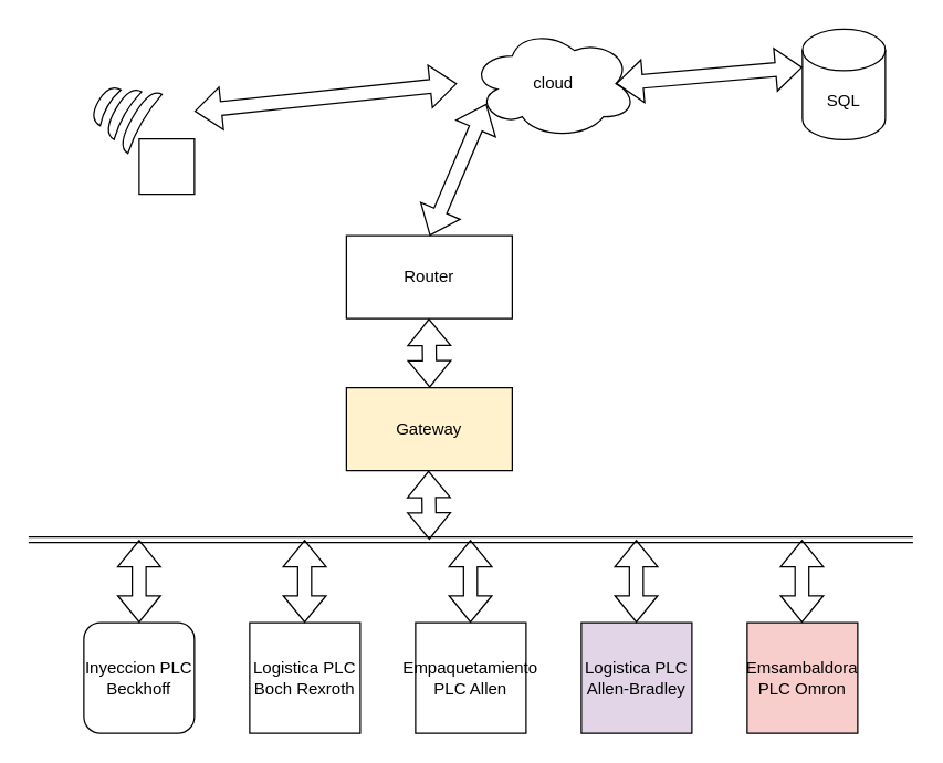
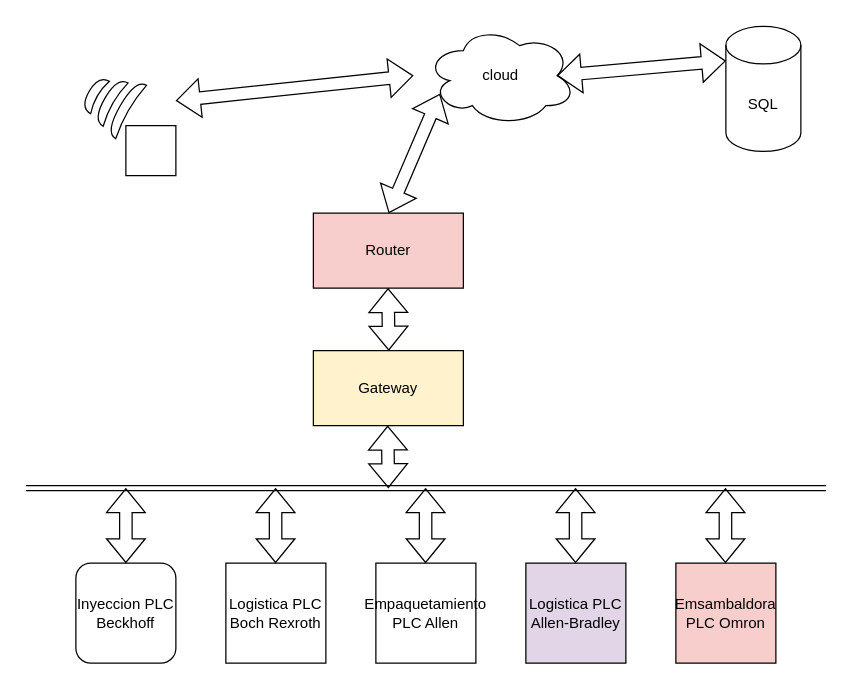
  <mxCell id="0" />
  <mxCell id="1" parent="0" />
  <mxCell id="2" value="cloud" style="ellipse;shape=cloud;whiteSpace=wrap;html=1;" vertex="1" parent="1"><mxGeometry x="340" y="20" width="120" height="80" as="geometry" /></mxCell>
  <mxCell id="3" value="" style="shape=link;html=1;rounded=0;" edge="1" parent="1"><mxGeometry width="100" relative="1" as="geometry"><mxPoint x="20" y="390" as="sourcePoint" /><mxPoint x="660" y="390" as="targetPoint" /></mxGeometry></mxCell>
  <mxCell id="4" value="Inyeccion PLC Beckhoff" style="whiteSpace=wrap;html=1;aspect=fixed;rounded=1;" vertex="1" parent="1"><mxGeometry x="60" y="450" width="80" height="80" as="geometry" /></mxCell>
  <mxCell id="5" value="Logistica PLC Boch Rexroth" style="whiteSpace=wrap;html=1;aspect=fixed;" vertex="1" parent="1"><mxGeometry x="180" y="450" width="80" height="80" as="geometry" /></mxCell>
  <mxCell id="6" value="Empaquetamiento PLC Allen" style="whiteSpace=wrap;html=1;aspect=fixed;" vertex="1" parent="1"><mxGeometry x="300" y="450" width="80" height="80" as="geometry" /></mxCell>
  <mxCell id="7" value="Logistica PLC Allen-Bradley" style="whiteSpace=wrap;html=1;aspect=fixed;fillColor=#e1d5e7;" vertex="1" parent="1"><mxGeometry x="420" y="450" width="80" height="80" as="geometry" /></mxCell>
  <mxCell id="8" value="Emsambaldora PLC Omron" style="whiteSpace=wrap;html=1;aspect=fixed;fillColor=#f8cecc;" vertex="1" parent="1"><mxGeometry x="540" y="450" width="80" height="80" as="geometry" /></mxCell>
  <mxCell id="9" value="Gateway" style="rounded=0;whiteSpace=wrap;html=1;fillColor=#fff2cc;" vertex="1" parent="1"><mxGeometry x="250" y="280" width="120" height="60" as="geometry" /></mxCell>
- <mxCell id="10" value="Router" style="rounded=0;whiteSpace=wrap;html=1;" vertex="1" parent="1"><mxGeometry x="250" y="170" width="120" height="60" as="geometry" /></mxCell>
+ <mxCell id="10" value="Router" style="rounded=0;whiteSpace=wrap;html=1;fillColor=#f8cecc;" vertex="1" parent="1"><mxGeometry x="250" y="170" width="120" height="60" as="geometry" /></mxCell>
  <mxCell id="11" value="" style="shape=flexArrow;endArrow=classic;startArrow=classic;html=1;rounded=0;exitX=0.5;exitY=0;exitDx=0;exitDy=0;" edge="1" parent="1" source="4"><mxGeometry width="100" height="100" relative="1" as="geometry"><mxPoint x="450" y="410" as="sourcePoint" /><mxPoint x="100" y="390" as="targetPoint" /></mxGeometry></mxCell>
  <mxCell id="12" value="" style="shape=flexArrow;endArrow=classic;startArrow=classic;html=1;rounded=0;exitX=0.5;exitY=0;exitDx=0;exitDy=0;" edge="1" parent="1"><mxGeometry width="100" height="100" relative="1" as="geometry"><mxPoint x="579.66" y="450" as="sourcePoint" /><mxPoint x="579.66" y="390" as="targetPoint" /></mxGeometry></mxCell>
  <mxCell id="13" value="" style="shape=flexArrow;endArrow=classic;startArrow=classic;html=1;rounded=0;exitX=0.5;exitY=0;exitDx=0;exitDy=0;" edge="1" parent="1"><mxGeometry width="100" height="100" relative="1" as="geometry"><mxPoint x="459.76" y="450" as="sourcePoint" /><mxPoint x="459.76" y="390" as="targetPoint" /></mxGeometry></mxCell>
  <mxCell id="14" value="" style="shape=flexArrow;endArrow=classic;startArrow=classic;html=1;rounded=0;exitX=0.5;exitY=0;exitDx=0;exitDy=0;" edge="1" parent="1"><mxGeometry width="100" height="100" relative="1" as="geometry"><mxPoint x="339.76" y="450" as="sourcePoint" /><mxPoint x="339.76" y="390" as="targetPoint" /></mxGeometry></mxCell>
  <mxCell id="15" value="" style="shape=flexArrow;endArrow=classic;startArrow=classic;html=1;rounded=0;exitX=0.5;exitY=0;exitDx=0;exitDy=0;" edge="1" parent="1"><mxGeometry width="100" height="100" relative="1" as="geometry"><mxPoint x="219.76" y="450" as="sourcePoint" /><mxPoint x="219.76" y="390" as="targetPoint" /></mxGeometry></mxCell>
  <mxCell id="16" value="" style="shape=flexArrow;endArrow=classic;startArrow=classic;html=1;rounded=0;" edge="1" parent="1"><mxGeometry width="100" height="100" relative="1" as="geometry"><mxPoint x="310" y="390" as="sourcePoint" /><mxPoint x="309.41" y="340" as="targetPoint" /></mxGeometry></mxCell>
  <mxCell id="17" value="" style="shape=flexArrow;endArrow=classic;startArrow=classic;html=1;rounded=0;" edge="1" parent="1"><mxGeometry width="100" height="100" relative="1" as="geometry"><mxPoint x="310.3" y="280" as="sourcePoint" /><mxPoint x="309.71" y="230" as="targetPoint" /></mxGeometry></mxCell>
  <mxCell id="18" value="" style="shape=flexArrow;endArrow=classic;startArrow=classic;html=1;rounded=0;entryX=0.094;entryY=0.682;entryDx=0;entryDy=0;entryPerimeter=0;" edge="1" parent="1" target="2"><mxGeometry width="100" height="100" relative="1" as="geometry"><mxPoint x="310.3" y="170" as="sourcePoint" /><mxPoint x="309.71" y="120" as="targetPoint" /></mxGeometry></mxCell>
  <mxCell id="19" value="" style="whiteSpace=wrap;html=1;aspect=fixed;" vertex="1" parent="1"><mxGeometry x="100" y="100" width="40" height="40" as="geometry" /></mxCell>
  <mxCell id="20" value="" style="shape=xor;whiteSpace=wrap;html=1;rotation=-150;" vertex="1" parent="1"><mxGeometry x="70" y="60" width="10" height="30" as="geometry" /></mxCell>
  <mxCell id="21" value="" style="shape=xor;whiteSpace=wrap;html=1;rotation=-150;" vertex="1" parent="1"><mxGeometry x="82.5" y="60.67" width="10" height="40" as="geometry" /></mxCell>
  <mxCell id="22" value="" style="shape=xor;whiteSpace=wrap;html=1;rotation=-150;" vertex="1" parent="1"><mxGeometry x="94.83" y="61.96" width="10" height="49.33" as="geometry" /></mxCell>
  <mxCell id="23" value="" style="shape=flexArrow;endArrow=classic;startArrow=classic;html=1;rounded=0;" edge="1" parent="1"><mxGeometry width="100" height="100" relative="1" as="geometry"><mxPoint x="140" y="80" as="sourcePoint" /><mxPoint x="330" y="60" as="targetPoint" /></mxGeometry></mxCell>
- <mxCell id="24" value="SQL" style="shape=cylinder3;whiteSpace=wrap;html=1;boundedLbl=1;backgroundOutline=1;size=15;" vertex="1" parent="1"><mxGeometry x="580" y="20.67" width="60" height="80" as="geometry" /></mxCell>
+ <mxCell id="24" value="SQL" style="shape=cylinder3;whiteSpace=wrap;html=1;boundedLbl=1;backgroundOutline=1;size=15;" vertex="1" parent="1"><mxGeometry x="580" y="20.67" width="60" height="100" as="geometry" /></mxCell>
  <mxCell id="25" value="" style="shape=flexArrow;endArrow=classic;startArrow=classic;html=1;rounded=0;entryX=0;entryY=0;entryDx=0;entryDy=27.5;entryPerimeter=0;exitX=0.875;exitY=0.5;exitDx=0;exitDy=0;exitPerimeter=0;" edge="1" parent="1" source="2" target="24"><mxGeometry width="100" height="100" relative="1" as="geometry"><mxPoint x="210" y="230" as="sourcePoint" /><mxPoint x="310" y="130" as="targetPoint" /></mxGeometry></mxCell>
